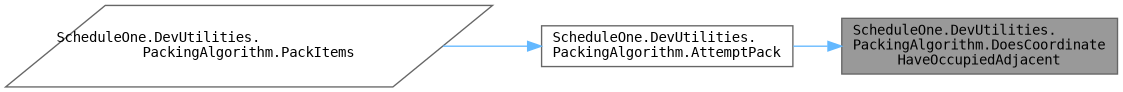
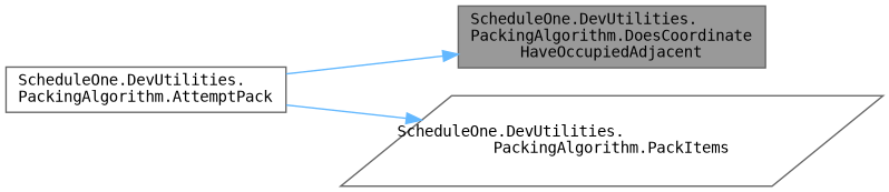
  digraph {
    rankdir=RL
    fontname="DejaVu Sans Mono"
    node [color=grey40 fillcolor=white fontname="DejaVu Sans Mono" fontsize=10 shape=box style=filled]
    edge [color=steelblue1 dir=back fontname="DejaVu Sans Mono" fontsize=10 labelfontname=Helvetica labelfontsize=10 style=solid]
    n1 [color=gray40 fillcolor=grey60 fontcolor=black height=0.2 label="ScheduleOne.DevUtilities.\lPackingAlgorithm.DoesCoordinate\lHaveOccupiedAdjacent" width=0.4]
    n2 [height=0.2 label="ScheduleOne.DevUtilities.\lPackingAlgorithm.AttemptPack" width=0.4]
    n3 [height=0.2 label="ScheduleOne.DevUtilities.\lPackingAlgorithm.PackItems" shape=parallelogram width=0.4]
    n1 -> n2
-   n2 -> n3
+   n3 -> n2
  }
